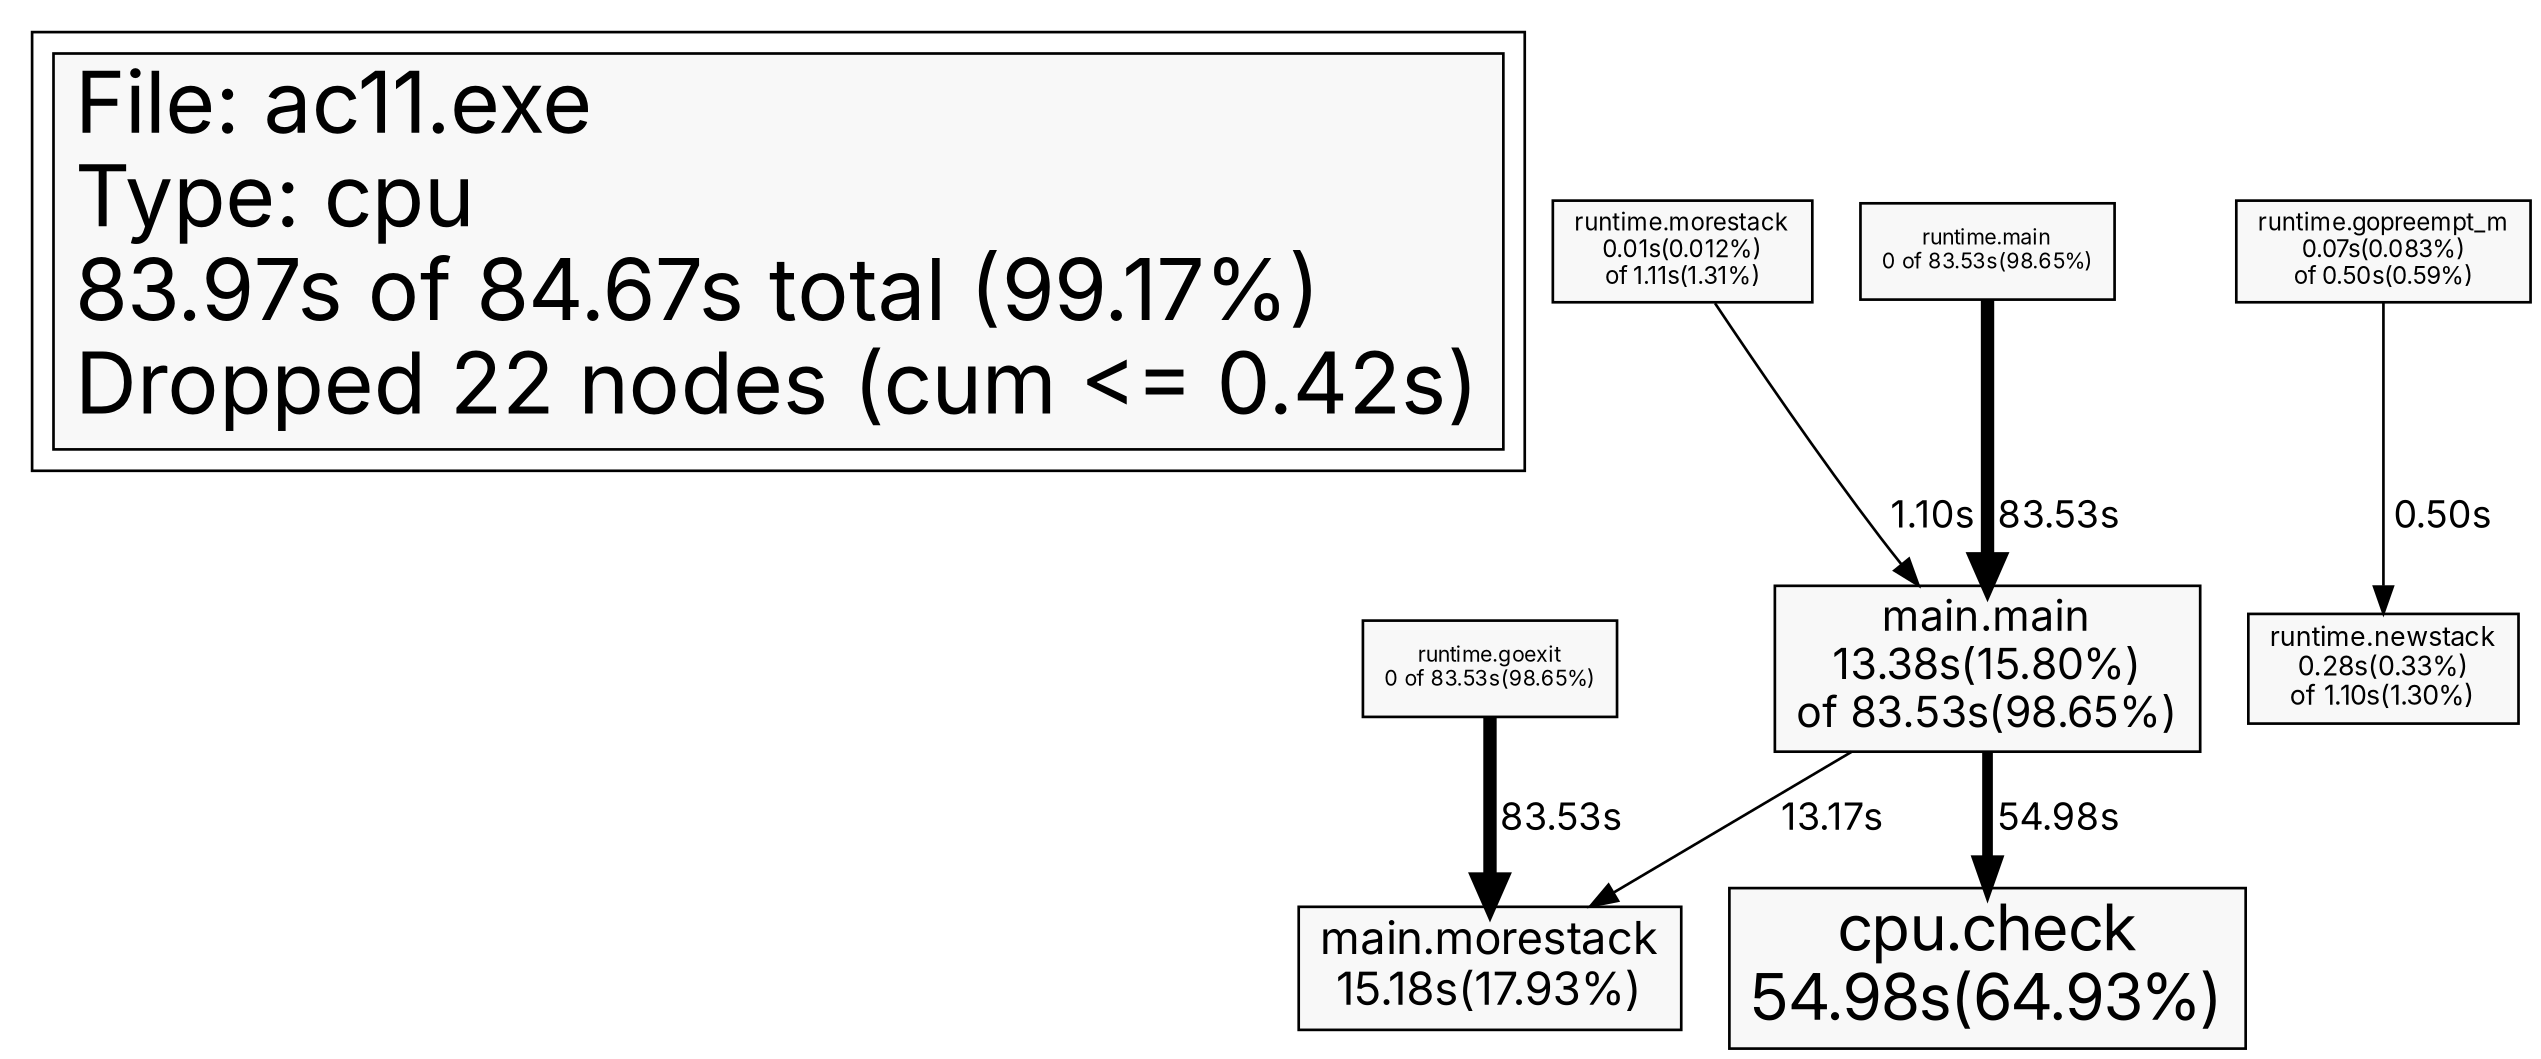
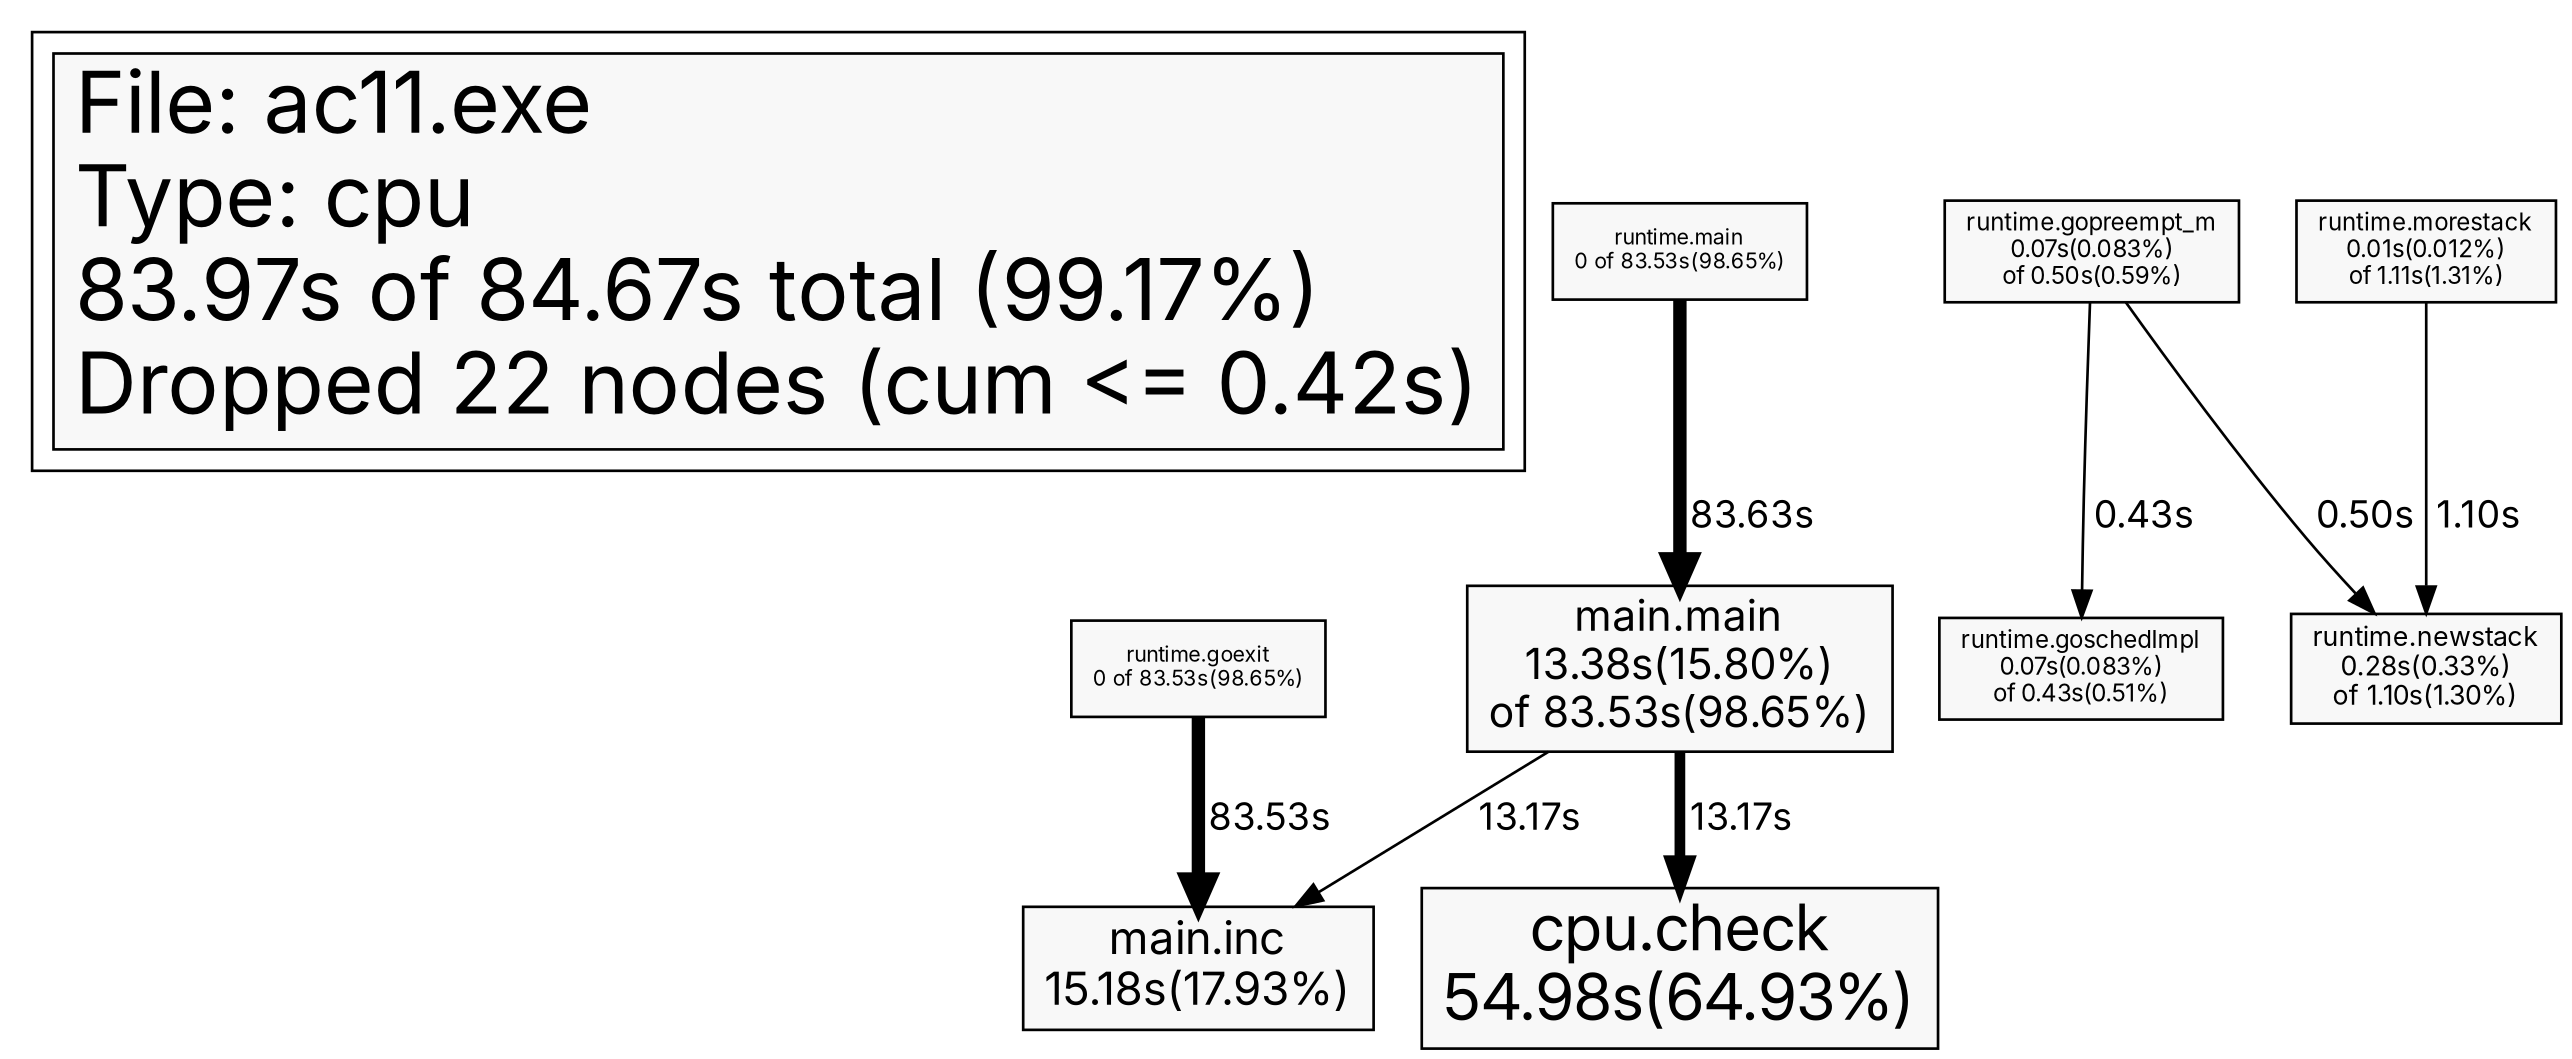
  digraph {
    fontname=Inter
    node [fillcolor="#f8f8f8" fontname=Inter fontsize=9 shape=box style=filled]
    edge [fontname=Inter]
    n1 [fontsize=32 label="File: ac11.exe\lType: cpu\l83.97s of 84.67s total (99.17%)\lDropped 22 nodes (cum <= 0.42s)\l"]
    n2 [fontsize=24 label="cpu.check\n54.98s(64.93%)"]
-   n3 [fontsize=17 label="main.morestack\n15.18s(17.93%)"]
+   n3 [fontsize=17 label="main.inc\n15.18s(17.93%)"]
    n4 [fontsize=16 label="main.main\n13.38s(15.80%)\nof 83.53s(98.65%)"]
    n5 [fontsize=10 label="runtime.newstack\n0.28s(0.33%)\nof 1.10s(1.30%)"]
    n6 [label="runtime.gopreempt_m\n0.07s(0.083%)\nof 0.50s(0.59%)"]
+   n7 [label="runtime.goschedImpl\n0.07s(0.083%)\nof 0.43s(0.51%)"]
    n8 [label="runtime.morestack\n0.01s(0.012%)\nof 1.11s(1.31%)"]
    n9 [fontsize=8 label="runtime.goexit\n0 of 83.53s(98.65%)"]
    n10 [fontsize=8 label="runtime.main\n0 of 83.53s(98.65%)"]
    subgraph cluster_1 {
      n1
    }
-   n4 -> n2 [label=" 54.98s" penwidth=4 weight=65]
+   n4 -> n2 [label=" 13.17s" penwidth=4 weight=65]
    n4 -> n3 [label=" 13.17s" weight=18]
    n6 -> n5 [label=" 0.50s"]
-   n8 -> n4 [label=" 1.10s" weight=2]
+   n6 -> n7 [label=" 0.43s"]
+   n8 -> n5 [label=" 1.10s" weight=2]
    n9 -> n3 [label=" 83.53s" penwidth=5 weight=99]
-   n10 -> n4 [label=" 83.53s" penwidth=5 weight=99]
+   n10 -> n4 [label=" 83.63s" penwidth=5 weight=99]
  }
